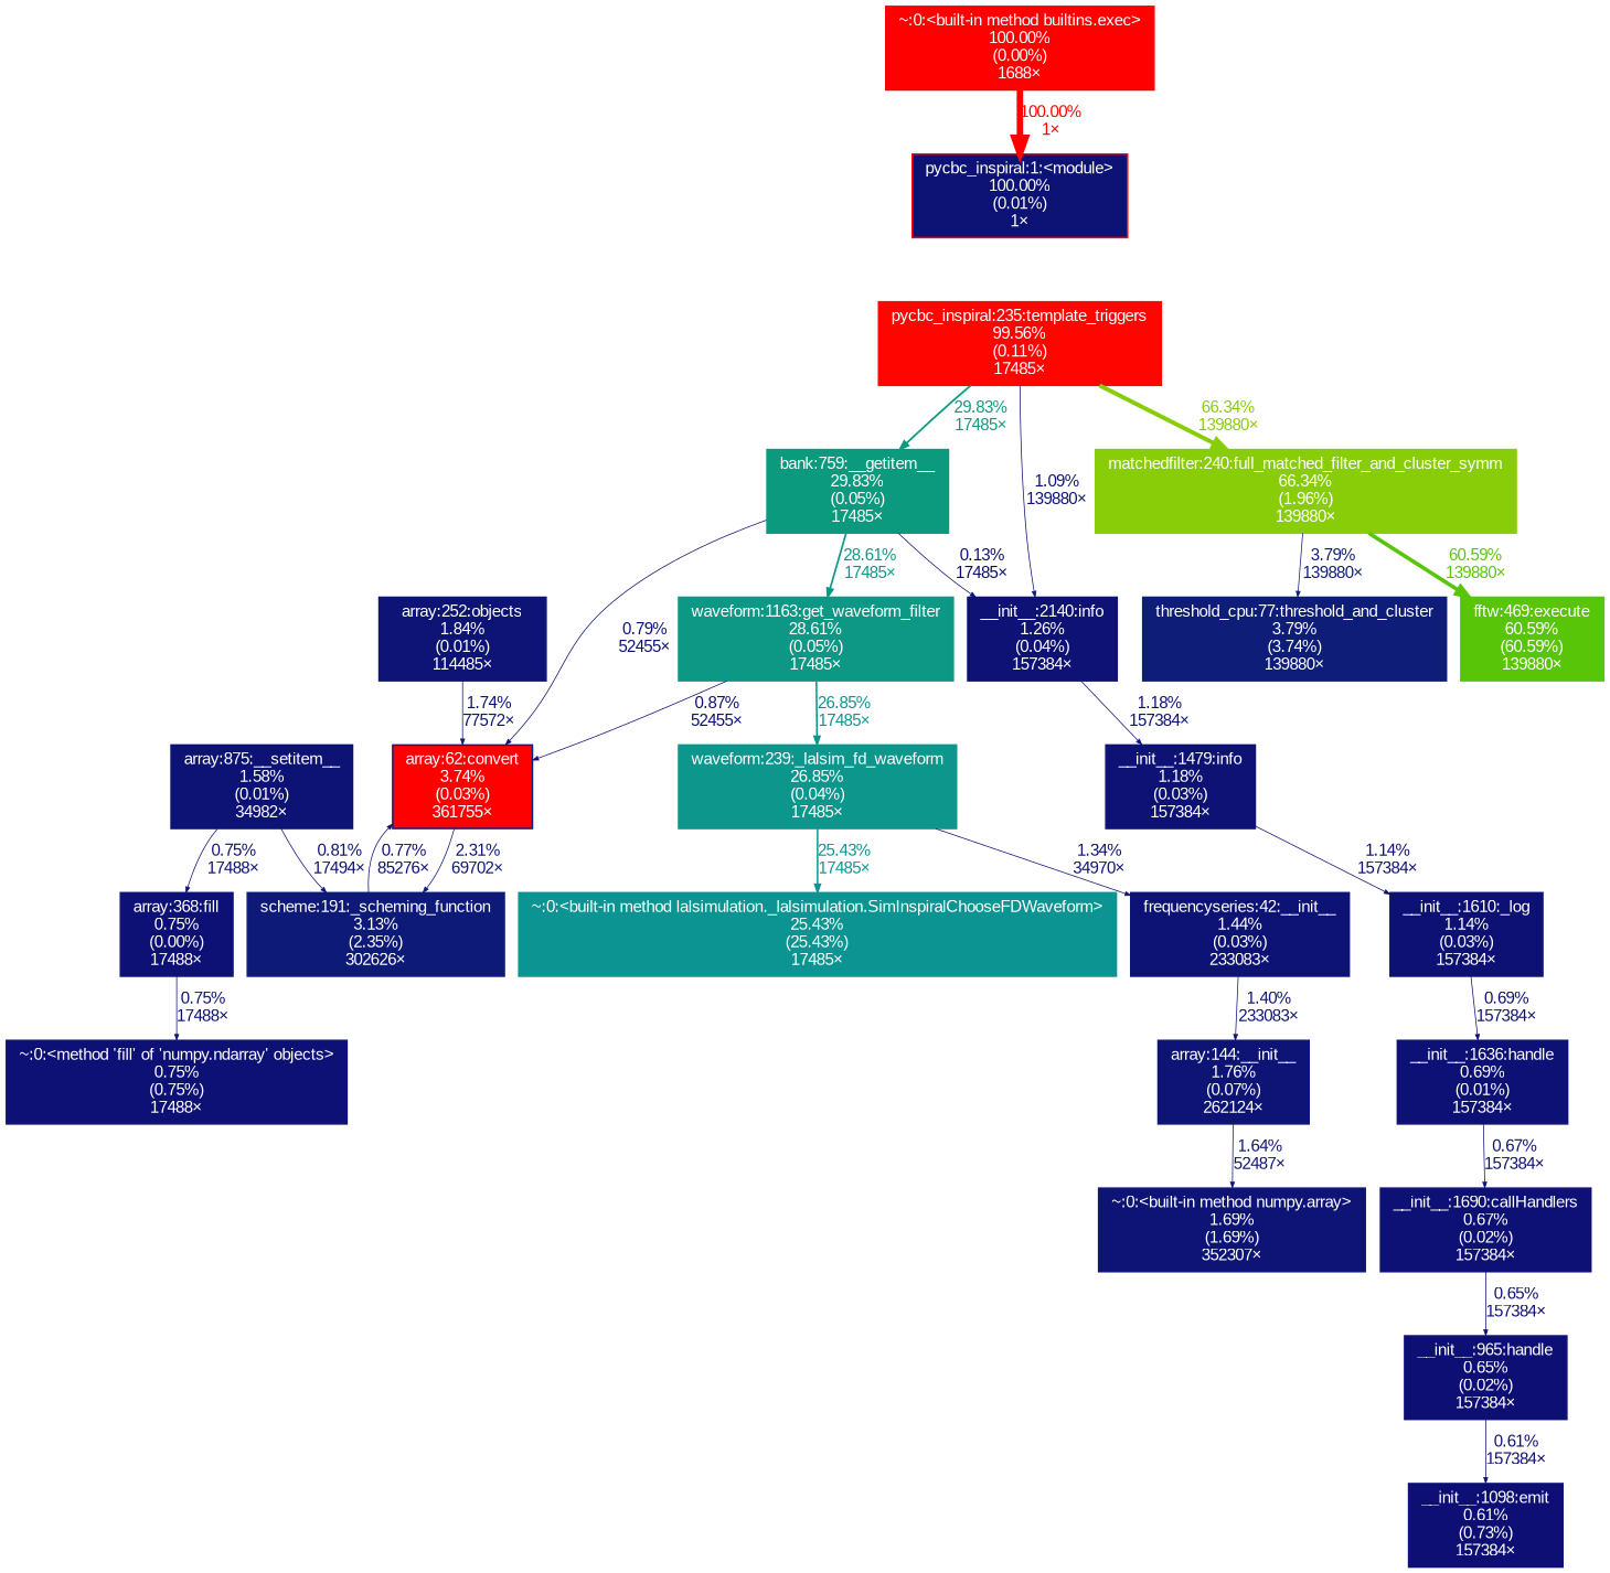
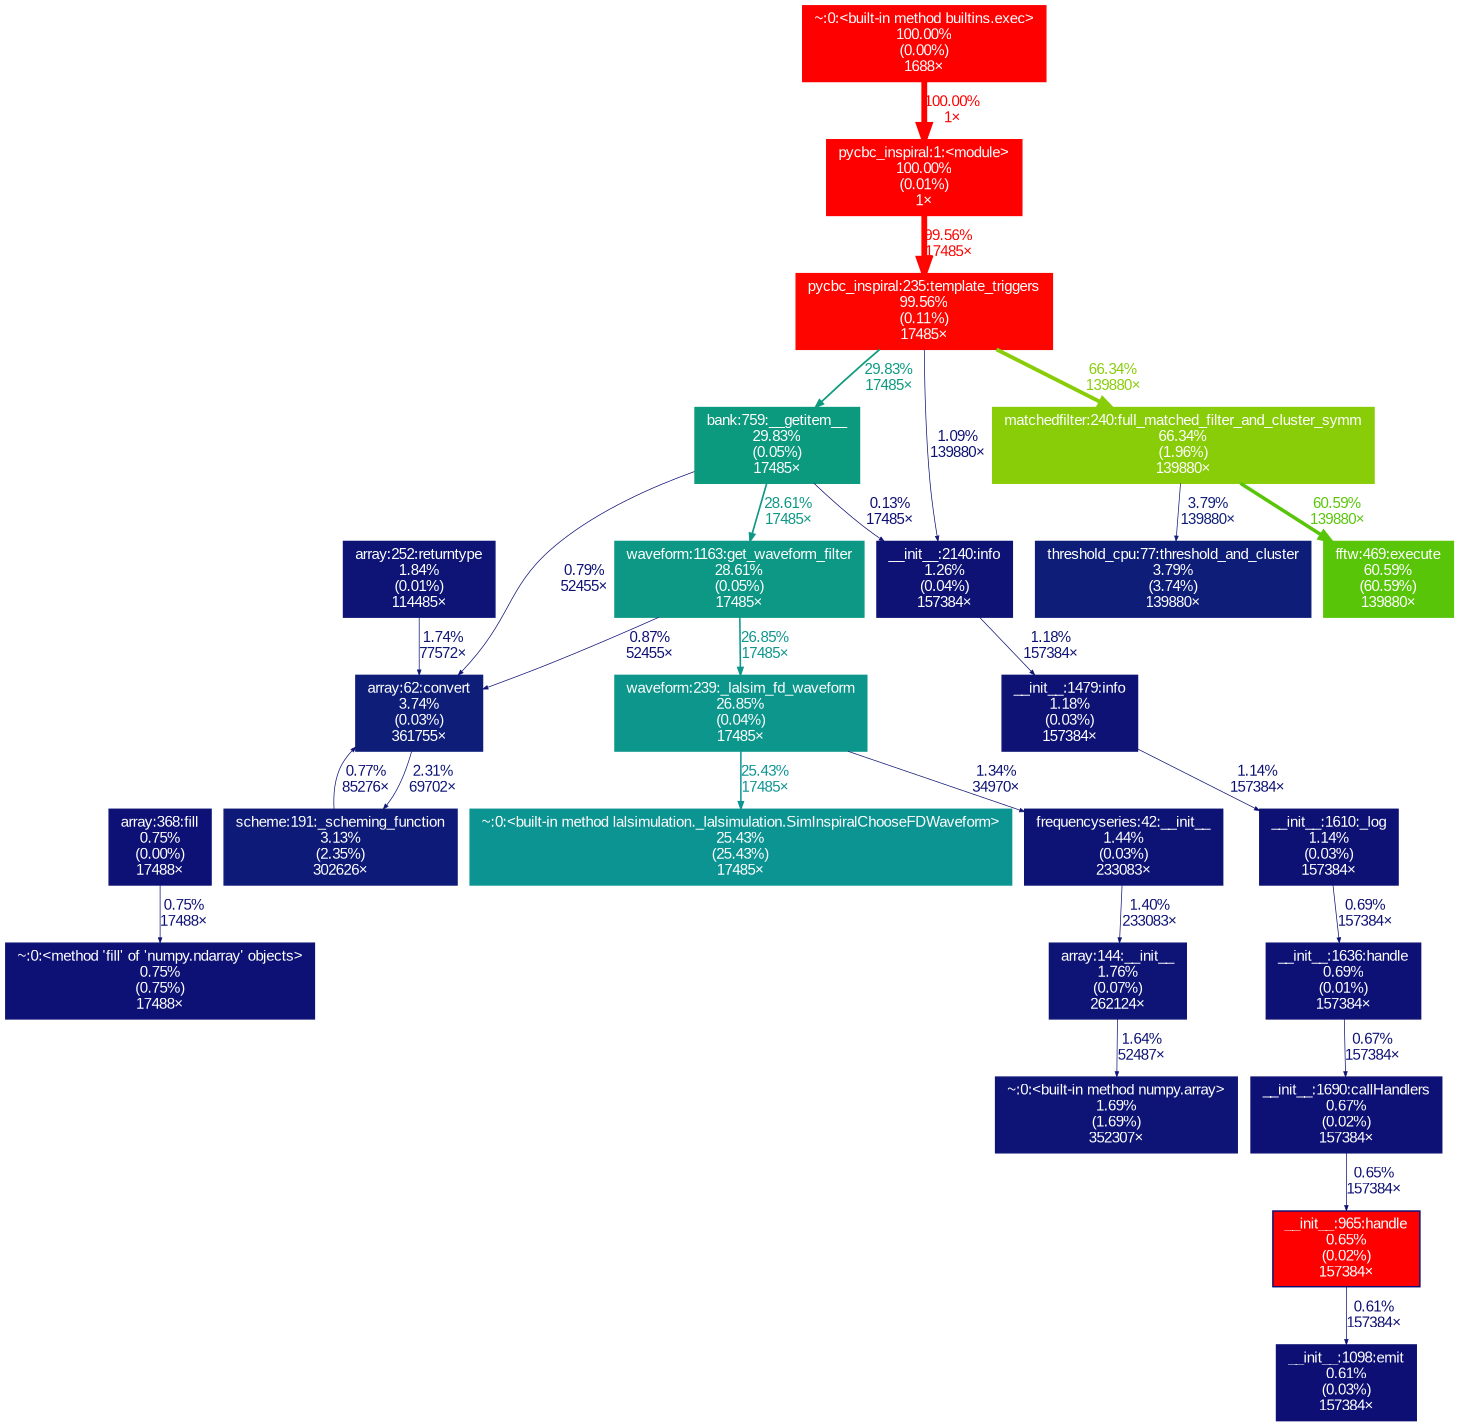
  digraph {
    fontname=Arial
    nodesep=0.125
    ranksep=0.25
    node [color="#0d1074" fontcolor="#ffffff" fontname=Arial fontsize=10.00 shape=box style=filled]
    edge [arrowsize=0.35 color="#0d1074" fontcolor="#0d1074" fontname=Arial fontsize=10.00 labeldistance=0.50 penwidth=0.50]
-   n1 [color="#ff0000" height=0 label="pycbc_inspiral:1:<module>\n100.00%\n(0.01%)\n1×" width=0 fillcolor="#0d1375"]
+   n1 [color="#ff0000" height=0 label="pycbc_inspiral:1:<module>\n100.00%\n(0.01%)\n1×" width=0]
    n2 [color="#fe0500" height=0 label="pycbc_inspiral:235:template_triggers\n99.56%\n(0.11%)\n17485×" width=0]
    n3 [color="#0c9a7e" height=0 label="bank:759:__getitem__\n29.83%\n(0.05%)\n17485×" width=0]
    n4 [color="#0d1274" height=0 label="__init__:2140:info\n1.26%\n(0.04%)\n157384×" width=0]
    n5 [color="#88cd07" height=0 label="matchedfilter:240:full_matched_filter_and_cluster_symm\n66.34%\n(1.96%)\n139880×" width=0]
-   n6 [color="#0d1d78" height=0 label="array:62:convert\n3.74%\n(0.03%)\n361755×" width=0 fillcolor="#ff0000"]
+   n6 [color="#0d1d78" height=0 label="array:62:convert\n3.74%\n(0.03%)\n361755×" width=0]
    n7 [color="#0c9884" height=0 label="waveform:1163:get_waveform_filter\n28.61%\n(0.05%)\n17485×" width=0]
    n8 [color="#0d1274" height=0 label="__init__:1479:info\n1.18%\n(0.03%)\n157384×" width=0]
    n9 [color="#0d1d78" height=0 label="threshold_cpu:77:threshold_and_cluster\n3.79%\n(3.74%)\n139880×" width=0]
    n10 [color="#58c508" height=0 label="fftw:469:execute\n60.59%\n(60.59%)\n139880×" width=0]
    n11 [color="#0d1475" height=0 label="~:0:<built-in method numpy.array>\n1.69%\n(1.69%)\n352307×" width=0]
    n12 [color="#ff0000" height=0 label="~:0:<built-in method builtins.exec>\n100.00%\n(0.00%)\n1688×" width=0]
-   n13 [color="#0d0f74" height=0 label="__init__:1098:emit\n0.61%\n(0.73%)\n157384×" width=0]
+   n13 [color="#0d0f74" height=0 label="__init__:1098:emit\n0.61%\n(0.03%)\n157384×" width=0]
    n14 [color="#0d1a77" height=0 label="scheme:191:_scheming_function\n3.13%\n(2.35%)\n302626×" width=0]
-   n15 [color="#0d1375" height=0 label="array:875:__setitem__\n1.58%\n(0.01%)\n34982×" width=0]
    n16 [height=0 label="array:368:fill\n0.75%\n(0.00%)\n17488×" width=0]
    n17 [color="#0d1475" height=0 label="array:144:__init__\n1.76%\n(0.07%)\n262124×" width=0]
-   n18 [color="#0d1475" height=0 label="array:252:objects\n1.84%\n(0.01%)\n114485×" width=0]
+   n18 [color="#0d1475" height=0 label="array:252:returntype\n1.84%\n(0.01%)\n114485×" width=0]
    n19 [color="#0c968c" height=0 label="waveform:239:_lalsim_fd_waveform\n26.85%\n(0.04%)\n17485×" width=0]
    n20 [color="#0d1375" height=0 label="frequencyseries:42:__init__\n1.44%\n(0.03%)\n233083×" width=0]
    n21 [color="#0c9492" height=0 label="~:0:<built-in method lalsimulation._lalsimulation.SimInspiralChooseFDWaveform>\n25.43%\n(25.43%)\n17485×" width=0]
    n22 [color="#0d1174" height=0 label="__init__:1610:_log\n1.14%\n(0.03%)\n157384×" width=0]
    n23 [height=0 label="~:0:<method 'fill' of 'numpy.ndarray' objects>\n0.75%\n(0.75%)\n17488×" width=0]
    n24 [height=0 label="__init__:1636:handle\n0.69%\n(0.01%)\n157384×" width=0]
    n25 [height=0 label="__init__:1690:callHandlers\n0.67%\n(0.02%)\n157384×" width=0]
-   n26 [color="#0d0f74" height=0 label="__init__:965:handle\n0.65%\n(0.02%)\n157384×" width=0]
+   n26 [color="#0d0f74" height=0 label="__init__:965:handle\n0.65%\n(0.02%)\n157384×" width=0 fillcolor="#ff0000"]
+   n1 -> n2 [arrowsize=1.00 color="#fe0500" fontcolor="#fe0500" label="99.56%\n17485×" labeldistance=3.98 penwidth=3.98]
    n2 -> n3 [arrowsize=0.55 color="#0c9a7e" fontcolor="#0c9a7e" label="29.83%\n17485×" labeldistance=1.19 penwidth=1.19]
    n2 -> n4 [color="#0d1174" fontcolor="#0d1174" label="1.09%\n139880×"]
    n2 -> n5 [arrowsize=0.81 color="#88cd07" fontcolor="#88cd07" label="66.34%\n139880×" labeldistance=2.65 penwidth=2.65]
    n3 -> n4 [color="#0d0d73" fontcolor="#0d0d73" label="0.13%\n17485×"]
    n3 -> n6 [label="0.79%\n52455×"]
    n3 -> n7 [arrowsize=0.53 color="#0c9884" fontcolor="#0c9884" label="28.61%\n17485×" labeldistance=1.14 penwidth=1.14]
    n4 -> n8 [color="#0d1274" fontcolor="#0d1274" label="1.18%\n157384×"]
    n5 -> n9 [color="#0d1d78" fontcolor="#0d1d78" label="3.79%\n139880×"]
    n5 -> n10 [arrowsize=0.78 color="#58c508" fontcolor="#58c508" label="60.59%\n139880×" labeldistance=2.42 penwidth=2.42]
    n6 -> n14 [color="#0d1676" fontcolor="#0d1676" label="2.31%\n69702×"]
    n7 -> n6 [label="0.87%\n52455×"]
    n7 -> n19 [arrowsize=0.52 color="#0c968c" fontcolor="#0c968c" label="26.85%\n17485×" labeldistance=1.07 penwidth=1.07]
    n8 -> n22 [color="#0d1174" fontcolor="#0d1174" label="1.14%\n157384×"]
    n12 -> n1 [arrowsize=1.00 color="#ff0000" fontcolor="#ff0000" label="100.00%\n1×" labeldistance=4.00 penwidth=4.00]
    n14 -> n6 [label="0.77%\n85276×"]
-   n15 -> n14 [label="0.81%\n17494×"]
-   n15 -> n16 [label="0.75%\n17488×"]
    n16 -> n23 [label="0.75%\n17488×"]
    n17 -> n11 [color="#0d1475" fontcolor="#0d1475" label="1.64%\n52487×"]
    n18 -> n6 [color="#0d1475" fontcolor="#0d1475" label="1.74%\n77572×"]
    n19 -> n20 [color="#0d1274" fontcolor="#0d1274" label="1.34%\n34970×"]
    n19 -> n21 [arrowsize=0.50 color="#0c9492" fontcolor="#0c9492" label="25.43%\n17485×" labeldistance=1.02 penwidth=1.02]
    n20 -> n17 [color="#0d1375" fontcolor="#0d1375" label="1.40%\n233083×"]
    n22 -> n24 [label="0.69%\n157384×"]
    n24 -> n25 [label="0.67%\n157384×"]
    n25 -> n26 [color="#0d0f74" fontcolor="#0d0f74" label="0.65%\n157384×"]
    n26 -> n13 [color="#0d0f74" fontcolor="#0d0f74" label="0.61%\n157384×"]
  }
